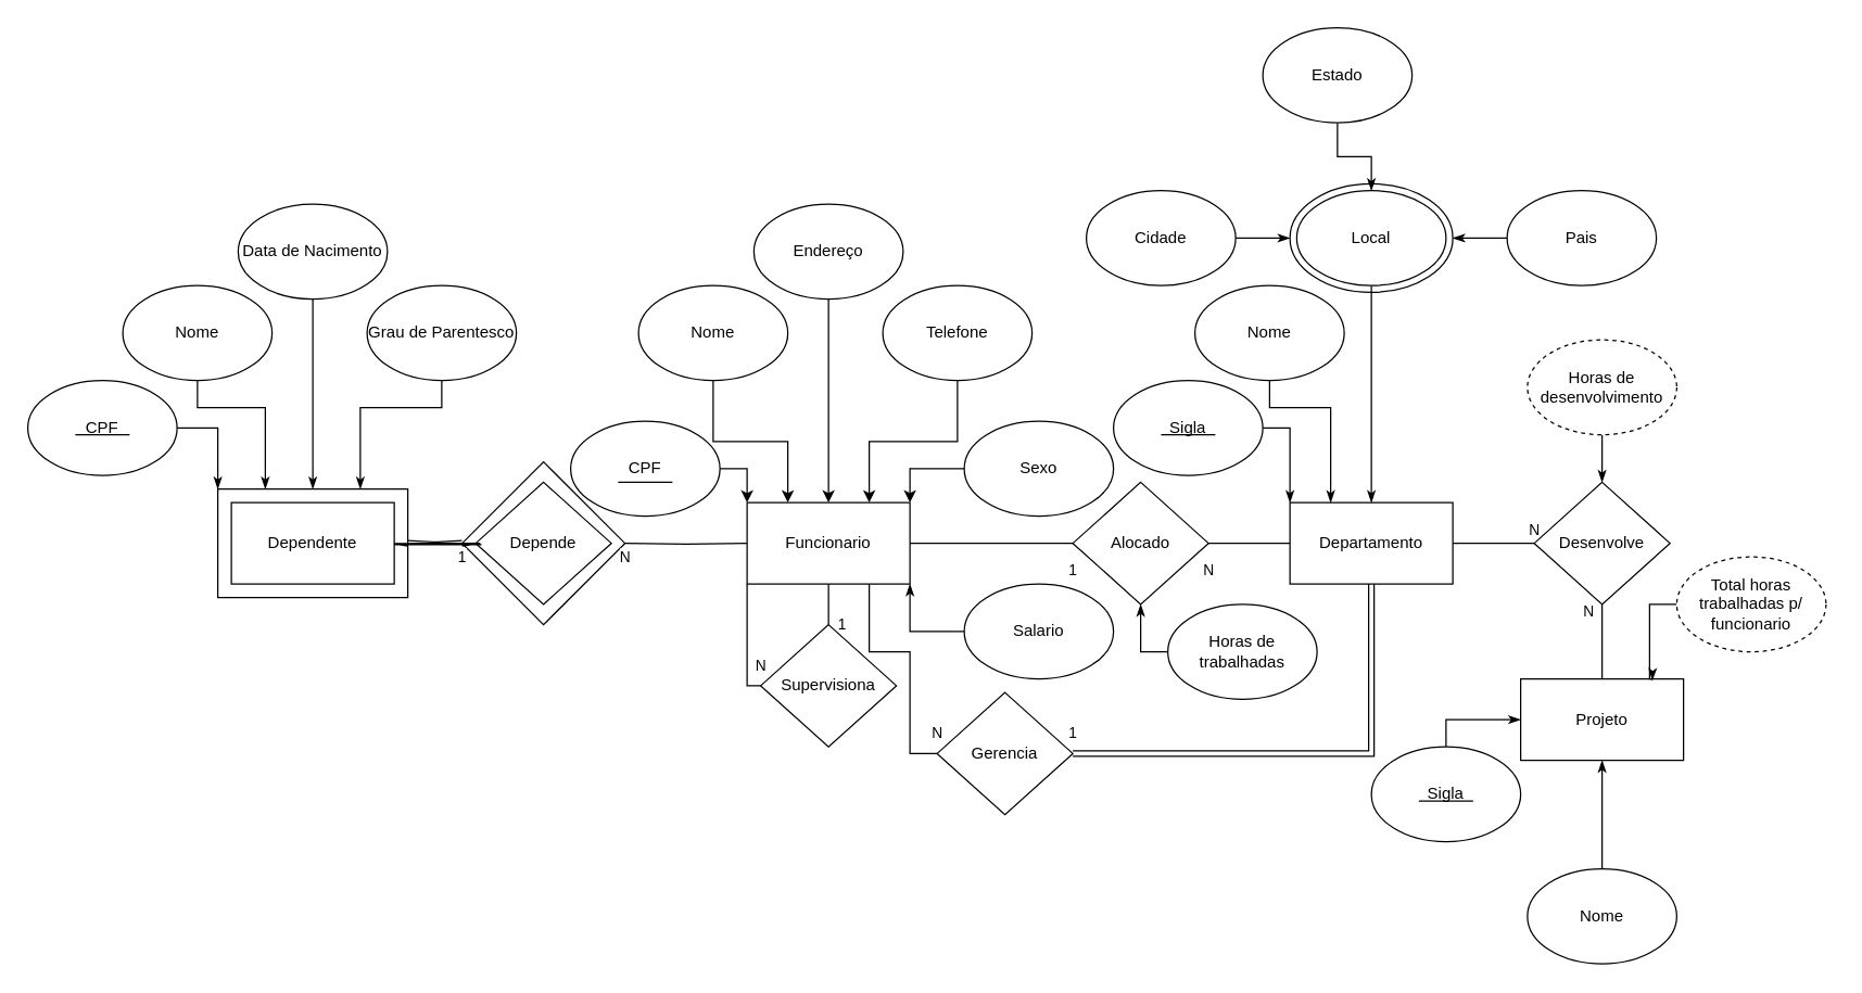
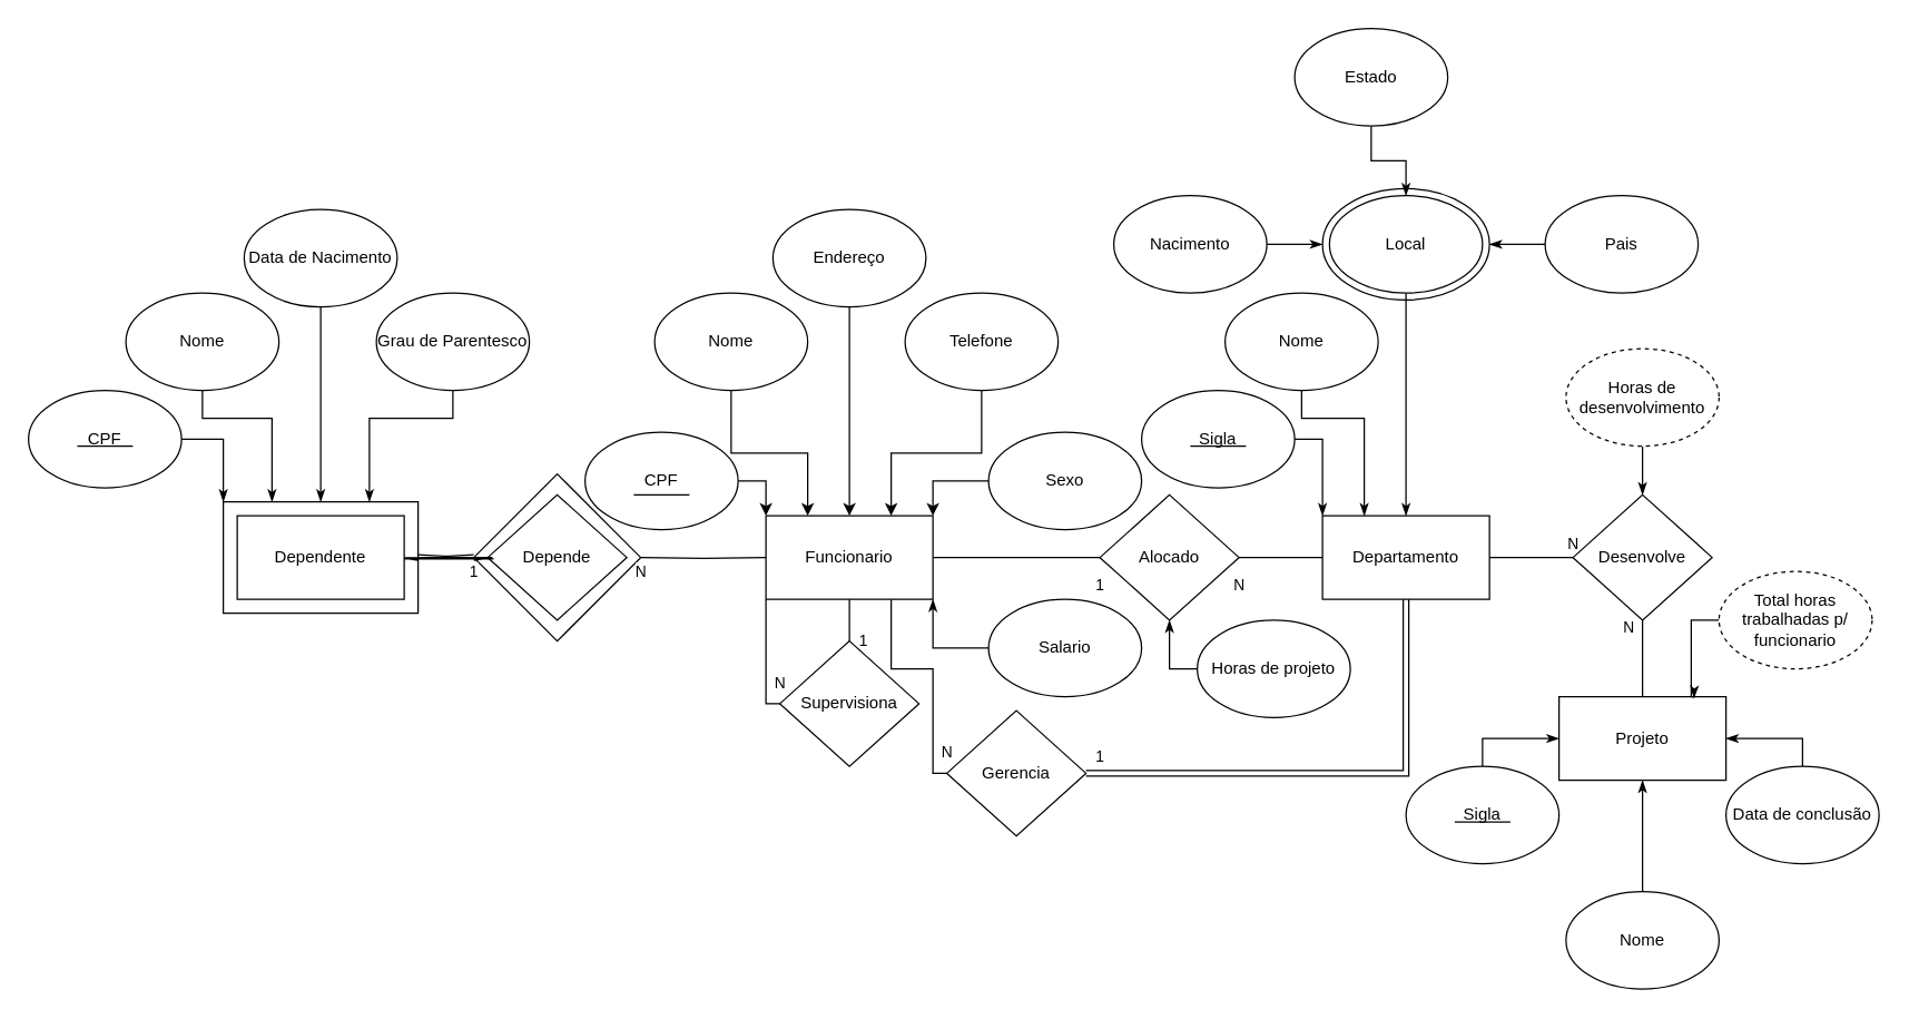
  <mxCell id="0" />
  <mxCell id="1" parent="0" />
  <mxCell id="2" value="" style="ellipse;whiteSpace=wrap;html=1;rounded=0;shadow=0;glass=0;sketch=0;strokeColor=#000000;gradientColor=none;" parent="1" vertex="1"><mxGeometry x="950" y="135" width="120" height="80" as="geometry" /></mxCell>
  <mxCell id="3" value="Alocado" style="rhombus;whiteSpace=wrap;html=1;" parent="1" vertex="1"><mxGeometry x="340" y="340" width="120" height="120" as="geometry" /></mxCell>
  <mxCell id="4" value="Dependente" style="rounded=0;whiteSpace=wrap;html=1;gradientDirection=south;glass=0;shadow=0;sketch=0;direction=east;" parent="1" vertex="1"><mxGeometry x="160" y="360" width="140" height="80" as="geometry" /></mxCell>
  <mxCell id="5" value="1" style="edgeStyle=orthogonalEdgeStyle;rounded=0;orthogonalLoop=1;jettySize=auto;html=1;exitX=1;exitY=0.5;exitDx=0;exitDy=0;entryX=0;entryY=0.5;entryDx=0;entryDy=0;endArrow=none;endFill=0;" parent="1" source="8" target="23" edge="1"><mxGeometry x="1" y="-20" relative="1" as="geometry"><mxPoint as="offset" /></mxGeometry></mxCell>
  <mxCell id="6" value="1" style="edgeStyle=orthogonalEdgeStyle;rounded=0;orthogonalLoop=1;jettySize=auto;html=1;exitX=0.5;exitY=1;exitDx=0;exitDy=0;entryX=0.5;entryY=0;entryDx=0;entryDy=0;endArrow=none;endFill=0;" parent="1" source="8" target="41" edge="1"><mxGeometry x="1" y="10" relative="1" as="geometry"><mxPoint as="offset" /></mxGeometry></mxCell>
  <mxCell id="7" value="N" style="edgeStyle=orthogonalEdgeStyle;rounded=0;orthogonalLoop=1;jettySize=auto;html=1;exitX=0.75;exitY=1;exitDx=0;exitDy=0;entryX=0;entryY=0.5;entryDx=0;entryDy=0;endArrow=none;endFill=0;" parent="1" source="8" target="56" edge="1"><mxGeometry x="1" y="15" relative="1" as="geometry"><Array as="points"><mxPoint x="640" y="480" /><mxPoint x="670" y="480" /><mxPoint x="670" y="555" /></Array><mxPoint as="offset" /></mxGeometry></mxCell>
  <mxCell id="8" value="Funcionario" style="rounded=0;whiteSpace=wrap;html=1;" parent="1" vertex="1"><mxGeometry x="550" y="370" width="120" height="60" as="geometry" /></mxCell>
  <mxCell id="9" style="edgeStyle=orthogonalEdgeStyle;rounded=0;orthogonalLoop=1;jettySize=auto;html=1;exitX=1;exitY=0.5;exitDx=0;exitDy=0;entryX=0;entryY=0;entryDx=0;entryDy=0;" parent="1" source="10" target="8" edge="1"><mxGeometry relative="1" as="geometry" /></mxCell>
  <mxCell id="10" value="CPF" style="ellipse;whiteSpace=wrap;html=1;sketch=0;verticalAlign=middle;" parent="1" vertex="1"><mxGeometry x="420" y="310" width="110" height="70" as="geometry" /></mxCell>
  <mxCell id="11" value="" style="endArrow=none;html=1;" parent="1" edge="1"><mxGeometry width="50" height="50" relative="1" as="geometry"><mxPoint x="455" y="355" as="sourcePoint" /><mxPoint x="495" y="355" as="targetPoint" /></mxGeometry></mxCell>
  <mxCell id="12" style="edgeStyle=orthogonalEdgeStyle;rounded=0;orthogonalLoop=1;jettySize=auto;html=1;exitX=0.5;exitY=1;exitDx=0;exitDy=0;entryX=0.25;entryY=0;entryDx=0;entryDy=0;" parent="1" source="13" target="8" edge="1"><mxGeometry relative="1" as="geometry" /></mxCell>
  <mxCell id="13" value="Nome" style="ellipse;whiteSpace=wrap;html=1;" parent="1" vertex="1"><mxGeometry x="470" y="210" width="110" height="70" as="geometry" /></mxCell>
  <mxCell id="14" style="edgeStyle=orthogonalEdgeStyle;rounded=0;orthogonalLoop=1;jettySize=auto;html=1;exitX=0.5;exitY=1;exitDx=0;exitDy=0;" parent="1" source="15" target="8" edge="1"><mxGeometry relative="1" as="geometry" /></mxCell>
  <mxCell id="15" value="Endereço" style="ellipse;whiteSpace=wrap;html=1;" parent="1" vertex="1"><mxGeometry x="555" y="150" width="110" height="70" as="geometry" /></mxCell>
  <mxCell id="16" style="edgeStyle=orthogonalEdgeStyle;rounded=0;orthogonalLoop=1;jettySize=auto;html=1;exitX=0.5;exitY=1;exitDx=0;exitDy=0;entryX=0.75;entryY=0;entryDx=0;entryDy=0;" parent="1" source="17" target="8" edge="1"><mxGeometry relative="1" as="geometry" /></mxCell>
  <mxCell id="17" value="Telefone" style="ellipse;whiteSpace=wrap;html=1;" parent="1" vertex="1"><mxGeometry x="650" y="210" width="110" height="70" as="geometry" /></mxCell>
  <mxCell id="18" style="edgeStyle=orthogonalEdgeStyle;rounded=0;orthogonalLoop=1;jettySize=auto;html=1;exitX=0;exitY=0.5;exitDx=0;exitDy=0;entryX=1;entryY=0;entryDx=0;entryDy=0;" parent="1" source="19" target="8" edge="1"><mxGeometry relative="1" as="geometry" /></mxCell>
  <mxCell id="19" value="Sexo" style="ellipse;whiteSpace=wrap;html=1;" parent="1" vertex="1"><mxGeometry x="710" y="310" width="110" height="70" as="geometry" /></mxCell>
  <mxCell id="20" style="edgeStyle=orthogonalEdgeStyle;rounded=0;orthogonalLoop=1;jettySize=auto;html=1;exitX=0;exitY=0.5;exitDx=0;exitDy=0;entryX=1;entryY=1;entryDx=0;entryDy=0;endArrow=classicThin;endFill=1;" parent="1" source="21" target="8" edge="1"><mxGeometry relative="1" as="geometry" /></mxCell>
  <mxCell id="21" value="Salario" style="ellipse;whiteSpace=wrap;html=1;" parent="1" vertex="1"><mxGeometry x="710" y="430" width="110" height="70" as="geometry" /></mxCell>
  <mxCell id="22" value="N" style="edgeStyle=orthogonalEdgeStyle;rounded=0;orthogonalLoop=1;jettySize=auto;html=1;exitX=1;exitY=0.5;exitDx=0;exitDy=0;entryX=0;entryY=0.5;entryDx=0;entryDy=0;endArrow=none;endFill=0;" parent="1" source="23" target="25" edge="1"><mxGeometry x="-1" y="-20" relative="1" as="geometry"><mxPoint as="offset" /></mxGeometry></mxCell>
  <mxCell id="23" value="Alocado" style="rhombus;whiteSpace=wrap;html=1;" parent="1" vertex="1"><mxGeometry x="790" y="355" width="100" height="90" as="geometry" /></mxCell>
  <mxCell id="24" value="N" style="edgeStyle=orthogonalEdgeStyle;rounded=0;orthogonalLoop=1;jettySize=auto;html=1;exitX=1;exitY=0.5;exitDx=0;exitDy=0;entryX=0;entryY=0.5;entryDx=0;entryDy=0;endArrow=none;endFill=0;" parent="1" source="25" target="57" edge="1"><mxGeometry x="1" y="10" relative="1" as="geometry"><mxPoint as="offset" /></mxGeometry></mxCell>
  <mxCell id="25" value="Departamento" style="rounded=0;whiteSpace=wrap;html=1;" parent="1" vertex="1"><mxGeometry x="950" y="370" width="120" height="60" as="geometry" /></mxCell>
  <mxCell id="26" value="N" style="edgeStyle=orthogonalEdgeStyle;rounded=0;orthogonalLoop=1;jettySize=auto;html=1;entryX=0;entryY=0.5;entryDx=0;entryDy=0;endArrow=none;endFill=0;" parent="1" target="8" edge="1"><mxGeometry x="-1" y="-10" relative="1" as="geometry"><mxPoint x="460" y="400" as="sourcePoint" /><mxPoint as="offset" /></mxGeometry></mxCell>
  <mxCell id="27" value="Depende" style="rhombus;whiteSpace=wrap;html=1;" parent="1" vertex="1"><mxGeometry x="350" y="355" width="100" height="90" as="geometry" /></mxCell>
  <mxCell id="28" value="1" style="edgeStyle=orthogonalEdgeStyle;rounded=0;orthogonalLoop=1;jettySize=auto;html=1;endArrow=none;endFill=0;shape=link;" parent="1" edge="1"><mxGeometry x="1" y="-10" relative="1" as="geometry"><mxPoint x="300" y="400" as="sourcePoint" /><mxPoint x="340" y="400" as="targetPoint" /><mxPoint as="offset" /></mxGeometry></mxCell>
  <mxCell id="29" value="Dependente" style="rounded=0;whiteSpace=wrap;html=1;gradientDirection=south;glass=0;shadow=0;sketch=0;direction=east;" parent="1" vertex="1"><mxGeometry x="170" y="370" width="120" height="60" as="geometry" /></mxCell>
  <mxCell id="30" style="edgeStyle=orthogonalEdgeStyle;rounded=0;orthogonalLoop=1;jettySize=auto;html=1;exitX=1;exitY=0.5;exitDx=0;exitDy=0;entryX=0;entryY=0;entryDx=0;entryDy=0;endArrow=classicThin;endFill=1;" parent="1" source="31" target="4" edge="1"><mxGeometry relative="1" as="geometry" /></mxCell>
  <mxCell id="31" value="CPF" style="ellipse;whiteSpace=wrap;html=1;sketch=0;verticalAlign=middle;" parent="1" vertex="1"><mxGeometry x="20" y="280" width="110" height="70" as="geometry" /></mxCell>
  <mxCell id="32" value="" style="endArrow=none;html=1;" parent="1" edge="1"><mxGeometry width="50" height="50" relative="1" as="geometry"><mxPoint x="55" y="320" as="sourcePoint" /><mxPoint x="95" y="320" as="targetPoint" /></mxGeometry></mxCell>
  <mxCell id="33" style="edgeStyle=orthogonalEdgeStyle;rounded=0;orthogonalLoop=1;jettySize=auto;html=1;exitX=0.5;exitY=1;exitDx=0;exitDy=0;entryX=0.25;entryY=0;entryDx=0;entryDy=0;endArrow=classicThin;endFill=1;" parent="1" source="34" target="4" edge="1"><mxGeometry relative="1" as="geometry"><Array as="points"><mxPoint x="145" y="300" /><mxPoint x="195" y="300" /></Array></mxGeometry></mxCell>
  <mxCell id="34" value="Nome" style="ellipse;whiteSpace=wrap;html=1;" parent="1" vertex="1"><mxGeometry x="90" y="210" width="110" height="70" as="geometry" /></mxCell>
  <mxCell id="35" style="edgeStyle=orthogonalEdgeStyle;rounded=0;orthogonalLoop=1;jettySize=auto;html=1;exitX=0.5;exitY=1;exitDx=0;exitDy=0;entryX=0.5;entryY=0;entryDx=0;entryDy=0;endArrow=classicThin;endFill=1;" parent="1" source="36" target="4" edge="1"><mxGeometry relative="1" as="geometry" /></mxCell>
  <mxCell id="36" value="Data de Nacimento" style="ellipse;whiteSpace=wrap;html=1;" parent="1" vertex="1"><mxGeometry x="175" y="150" width="110" height="70" as="geometry" /></mxCell>
  <mxCell id="37" style="edgeStyle=orthogonalEdgeStyle;rounded=0;orthogonalLoop=1;jettySize=auto;html=1;exitX=0.5;exitY=1;exitDx=0;exitDy=0;endArrow=classicThin;endFill=1;" parent="1" source="36" target="36" edge="1"><mxGeometry relative="1" as="geometry" /></mxCell>
  <mxCell id="38" style="edgeStyle=orthogonalEdgeStyle;rounded=0;orthogonalLoop=1;jettySize=auto;html=1;exitX=0.5;exitY=1;exitDx=0;exitDy=0;entryX=0.75;entryY=0;entryDx=0;entryDy=0;endArrow=classicThin;endFill=1;" parent="1" source="39" target="4" edge="1"><mxGeometry relative="1" as="geometry"><Array as="points"><mxPoint x="325" y="300" /><mxPoint x="265" y="300" /></Array></mxGeometry></mxCell>
  <mxCell id="39" value="Grau de Parentesco" style="ellipse;whiteSpace=wrap;html=1;" parent="1" vertex="1"><mxGeometry x="270" y="210" width="110" height="70" as="geometry" /></mxCell>
  <mxCell id="40" value="N" style="edgeStyle=orthogonalEdgeStyle;rounded=0;orthogonalLoop=1;jettySize=auto;html=1;exitX=0;exitY=0.5;exitDx=0;exitDy=0;entryX=0;entryY=1;entryDx=0;entryDy=0;endArrow=none;endFill=0;" parent="1" source="41" target="8" edge="1"><mxGeometry x="-0.412" y="-10" relative="1" as="geometry"><Array as="points"><mxPoint x="550" y="505" /></Array><mxPoint as="offset" /></mxGeometry></mxCell>
  <mxCell id="41" value="Supervisiona" style="rhombus;whiteSpace=wrap;html=1;" parent="1" vertex="1"><mxGeometry x="560" y="460" width="100" height="90" as="geometry" /></mxCell>
  <mxCell id="42" style="edgeStyle=orthogonalEdgeStyle;rounded=0;orthogonalLoop=1;jettySize=auto;html=1;exitX=1;exitY=0.5;exitDx=0;exitDy=0;entryX=0;entryY=0;entryDx=0;entryDy=0;endArrow=classicThin;endFill=1;" parent="1" source="43" target="25" edge="1"><mxGeometry relative="1" as="geometry" /></mxCell>
  <mxCell id="43" value="Sigla" style="ellipse;whiteSpace=wrap;html=1;sketch=0;verticalAlign=middle;" parent="1" vertex="1"><mxGeometry x="820" y="280" width="110" height="70" as="geometry" /></mxCell>
  <mxCell id="44" value="" style="endArrow=none;html=1;" parent="1" edge="1"><mxGeometry width="50" height="50" relative="1" as="geometry"><mxPoint x="855" y="320" as="sourcePoint" /><mxPoint x="895" y="320" as="targetPoint" /></mxGeometry></mxCell>
  <mxCell id="45" style="edgeStyle=orthogonalEdgeStyle;rounded=0;orthogonalLoop=1;jettySize=auto;html=1;exitX=0.5;exitY=1;exitDx=0;exitDy=0;entryX=0.25;entryY=0;entryDx=0;entryDy=0;endArrow=classicThin;endFill=1;" parent="1" source="46" target="25" edge="1"><mxGeometry relative="1" as="geometry"><Array as="points"><mxPoint x="935" y="300" /><mxPoint x="980" y="300" /></Array></mxGeometry></mxCell>
  <mxCell id="46" value="Nome" style="ellipse;whiteSpace=wrap;html=1;sketch=0;verticalAlign=middle;" parent="1" vertex="1"><mxGeometry x="880" y="210" width="110" height="70" as="geometry" /></mxCell>
  <mxCell id="47" style="edgeStyle=orthogonalEdgeStyle;rounded=0;orthogonalLoop=1;jettySize=auto;html=1;entryX=0.5;entryY=0;entryDx=0;entryDy=0;endArrow=classicThin;endFill=1;exitX=0.5;exitY=1;exitDx=0;exitDy=0;exitPerimeter=0;" parent="1" source="48" target="25" edge="1"><mxGeometry relative="1" as="geometry"><mxPoint x="1010" y="220" as="sourcePoint" /></mxGeometry></mxCell>
  <mxCell id="48" value="Local" style="ellipse;whiteSpace=wrap;html=1;sketch=0;verticalAlign=middle;" parent="1" vertex="1"><mxGeometry x="955" y="140" width="110" height="70" as="geometry" /></mxCell>
  <mxCell id="49" style="edgeStyle=orthogonalEdgeStyle;rounded=0;orthogonalLoop=1;jettySize=auto;html=1;exitX=1;exitY=0.5;exitDx=0;exitDy=0;endArrow=classicThin;endFill=1;" parent="1" source="50" edge="1"><mxGeometry relative="1" as="geometry"><mxPoint x="950" y="175" as="targetPoint" /></mxGeometry></mxCell>
- <mxCell id="50" value="Cidade" style="ellipse;whiteSpace=wrap;html=1;sketch=0;verticalAlign=middle;" parent="1" vertex="1"><mxGeometry x="800" y="140" width="110" height="70" as="geometry" /></mxCell>
+ <mxCell id="50" value="Nacimento" style="ellipse;whiteSpace=wrap;html=1;sketch=0;verticalAlign=middle;" parent="1" vertex="1"><mxGeometry x="800" y="140" width="110" height="70" as="geometry" /></mxCell>
  <mxCell id="51" style="edgeStyle=orthogonalEdgeStyle;rounded=0;orthogonalLoop=1;jettySize=auto;html=1;exitX=0.5;exitY=1;exitDx=0;exitDy=0;endArrow=classicThin;endFill=1;entryX=0.5;entryY=0;entryDx=0;entryDy=0;" parent="1" source="52" target="48" edge="1"><mxGeometry relative="1" as="geometry"><mxPoint x="1010" y="130" as="targetPoint" /></mxGeometry></mxCell>
  <mxCell id="52" value="Estado" style="ellipse;whiteSpace=wrap;html=1;sketch=0;verticalAlign=middle;" parent="1" vertex="1"><mxGeometry x="930" y="20" width="110" height="70" as="geometry" /></mxCell>
  <mxCell id="53" style="edgeStyle=orthogonalEdgeStyle;rounded=0;orthogonalLoop=1;jettySize=auto;html=1;exitX=0;exitY=0.5;exitDx=0;exitDy=0;endArrow=classicThin;endFill=1;" parent="1" source="54" edge="1"><mxGeometry relative="1" as="geometry"><mxPoint x="1070" y="175" as="targetPoint" /></mxGeometry></mxCell>
  <mxCell id="54" value="Pais" style="ellipse;whiteSpace=wrap;html=1;sketch=0;verticalAlign=middle;" parent="1" vertex="1"><mxGeometry x="1110" y="140" width="110" height="70" as="geometry" /></mxCell>
  <mxCell id="55" value="1" style="edgeStyle=orthogonalEdgeStyle;rounded=0;orthogonalLoop=1;jettySize=auto;html=1;exitX=1;exitY=0.5;exitDx=0;exitDy=0;entryX=0.5;entryY=1;entryDx=0;entryDy=0;endArrow=none;endFill=0;shape=link;" parent="1" source="56" target="25" edge="1"><mxGeometry x="0.362" y="220" relative="1" as="geometry"><mxPoint as="offset" /></mxGeometry></mxCell>
- <mxCell id="56" value="Gerencia" style="rhombus;whiteSpace=wrap;html=1;" parent="1" vertex="1"><mxGeometry x="690" y="510" width="100" height="90" as="geometry" /></mxCell>
+ <mxCell id="56" value="Gerencia" style="rhombus;whiteSpace=wrap;html=1;" parent="1" vertex="1"><mxGeometry x="680" y="510" width="100" height="90" as="geometry" /></mxCell>
  <mxCell id="57" value="Desenvolve" style="rhombus;whiteSpace=wrap;html=1;" parent="1" vertex="1"><mxGeometry x="1130" y="355" width="100" height="90" as="geometry" /></mxCell>
  <mxCell id="58" value="N" style="edgeStyle=orthogonalEdgeStyle;rounded=0;orthogonalLoop=1;jettySize=auto;html=1;exitX=0.5;exitY=0;exitDx=0;exitDy=0;entryX=0.5;entryY=1;entryDx=0;entryDy=0;endArrow=none;endFill=0;" parent="1" source="59" target="57" edge="1"><mxGeometry x="0.818" y="10" relative="1" as="geometry"><mxPoint as="offset" /></mxGeometry></mxCell>
  <mxCell id="59" value="Projeto" style="rounded=0;whiteSpace=wrap;html=1;" parent="1" vertex="1"><mxGeometry x="1120" y="500" width="120" height="60" as="geometry" /></mxCell>
  <mxCell id="60" style="edgeStyle=orthogonalEdgeStyle;rounded=0;orthogonalLoop=1;jettySize=auto;html=1;exitX=0.5;exitY=1;exitDx=0;exitDy=0;entryX=0.5;entryY=0;entryDx=0;entryDy=0;endArrow=classicThin;endFill=1;" parent="1" source="61" target="57" edge="1"><mxGeometry relative="1" as="geometry" /></mxCell>
  <mxCell id="61" value="Horas de desenvolvimento" style="ellipse;whiteSpace=wrap;html=1;sketch=0;verticalAlign=middle;dashed=1;" parent="1" vertex="1"><mxGeometry x="1125" y="250" width="110" height="70" as="geometry" /></mxCell>
  <mxCell id="62" style="edgeStyle=orthogonalEdgeStyle;rounded=0;orthogonalLoop=1;jettySize=auto;html=1;exitX=0.5;exitY=0;exitDx=0;exitDy=0;entryX=0;entryY=0.5;entryDx=0;entryDy=0;endArrow=classicThin;endFill=1;" parent="1" source="63" target="59" edge="1"><mxGeometry relative="1" as="geometry" /></mxCell>
  <mxCell id="63" value="Sigla" style="ellipse;whiteSpace=wrap;html=1;sketch=0;verticalAlign=middle;" parent="1" vertex="1"><mxGeometry x="1010" y="550" width="110" height="70" as="geometry" /></mxCell>
  <mxCell id="64" value="" style="endArrow=none;html=1;" parent="1" edge="1"><mxGeometry width="50" height="50" relative="1" as="geometry"><mxPoint x="1045" y="590" as="sourcePoint" /><mxPoint x="1085" y="590" as="targetPoint" /></mxGeometry></mxCell>
  <mxCell id="65" style="edgeStyle=orthogonalEdgeStyle;rounded=0;orthogonalLoop=1;jettySize=auto;html=1;exitX=0.5;exitY=0;exitDx=0;exitDy=0;entryX=0.5;entryY=1;entryDx=0;entryDy=0;endArrow=classicThin;endFill=1;" parent="1" source="66" target="59" edge="1"><mxGeometry relative="1" as="geometry" /></mxCell>
  <mxCell id="66" value="Nome" style="ellipse;whiteSpace=wrap;html=1;sketch=0;verticalAlign=middle;" parent="1" vertex="1"><mxGeometry x="1125" y="640" width="110" height="70" as="geometry" /></mxCell>
+ <mxCell id="67" style="edgeStyle=orthogonalEdgeStyle;rounded=0;orthogonalLoop=1;jettySize=auto;html=1;exitX=0.5;exitY=0;exitDx=0;exitDy=0;entryX=1;entryY=0.5;entryDx=0;entryDy=0;endArrow=classicThin;endFill=1;" parent="1" source="68" target="59" edge="1"><mxGeometry relative="1" as="geometry" /></mxCell>
+ <mxCell id="68" value="Data de conclusão" style="ellipse;whiteSpace=wrap;html=1;sketch=0;verticalAlign=middle;" parent="1" vertex="1"><mxGeometry x="1240" y="550" width="110" height="70" as="geometry" /></mxCell>
  <mxCell id="69" style="edgeStyle=orthogonalEdgeStyle;rounded=0;orthogonalLoop=1;jettySize=auto;html=1;exitX=0;exitY=0.5;exitDx=0;exitDy=0;entryX=0.5;entryY=1;entryDx=0;entryDy=0;endArrow=classicThin;endFill=1;" parent="1" source="70" target="23" edge="1"><mxGeometry relative="1" as="geometry" /></mxCell>
- <mxCell id="70" value="Horas de trabalhadas" style="ellipse;whiteSpace=wrap;html=1;sketch=0;verticalAlign=middle;" parent="1" vertex="1"><mxGeometry x="860" y="445" width="110" height="70" as="geometry" /></mxCell>
+ <mxCell id="70" value="Horas de projeto" style="ellipse;whiteSpace=wrap;html=1;sketch=0;verticalAlign=middle;" parent="1" vertex="1"><mxGeometry x="860" y="445" width="110" height="70" as="geometry" /></mxCell>
  <mxCell id="71" style="edgeStyle=orthogonalEdgeStyle;rounded=0;orthogonalLoop=1;jettySize=auto;html=1;exitX=0;exitY=0.5;exitDx=0;exitDy=0;entryX=0.808;entryY=0.017;entryDx=0;entryDy=0;entryPerimeter=0;endArrow=classicThin;endFill=1;" parent="1" source="72" target="59" edge="1"><mxGeometry relative="1" as="geometry" /></mxCell>
  <mxCell id="72" value="Total horas trabalhadas p/ funcionario" style="ellipse;whiteSpace=wrap;html=1;sketch=0;verticalAlign=middle;dashed=1;" parent="1" vertex="1"><mxGeometry x="1235" y="410" width="110" height="70" as="geometry" /></mxCell>
